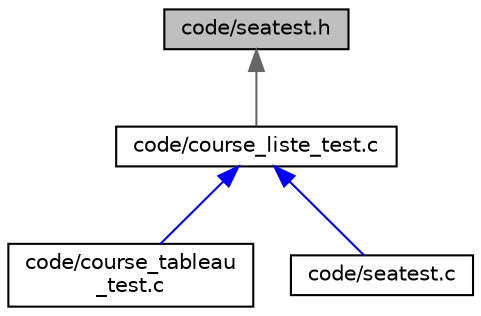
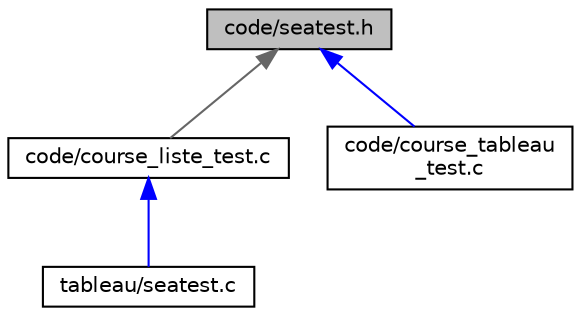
  digraph {
    node [color=black fillcolor=white fontname=Helvetica fontsize=10 shape=record style=filled]
    edge [color=blue dir=back fontname=Helvetica fontsize=10 labelfontname=Helvetica labelfontsize=10 style=solid]
    n1 [fillcolor=grey75 fontcolor=black height=0.2 label="code/seatest.h" width=0.4]
    n2 [height=0.2 label="code/course_liste_test.c" width=0.4]
    n3 [height=0.2 label="code/course_tableau\l_test.c" width=0.4]
-   n4 [height=0.2 label="code/seatest.c" width=0.4]
+   n4 [height=0.2 label="tableau/seatest.c" width=0.4]
    n1 -> n2 [color=gray40]
-   n2 -> n3
+   n1 -> n3
    n2 -> n4
  }
